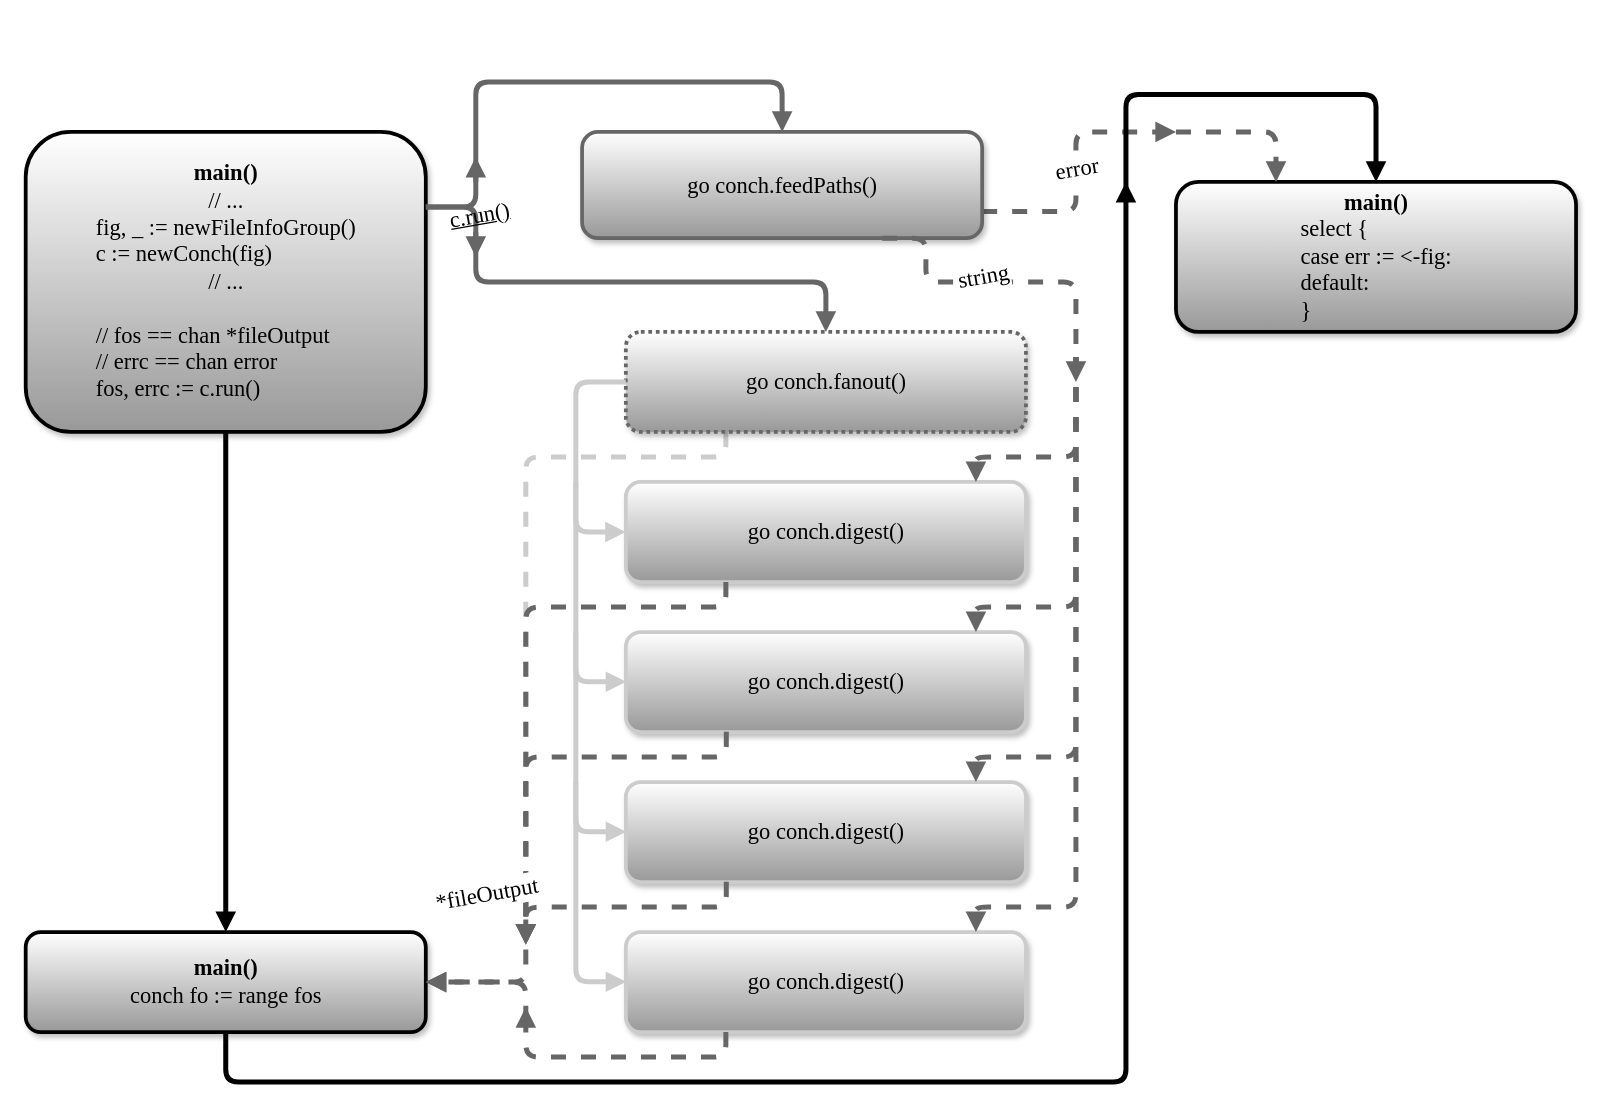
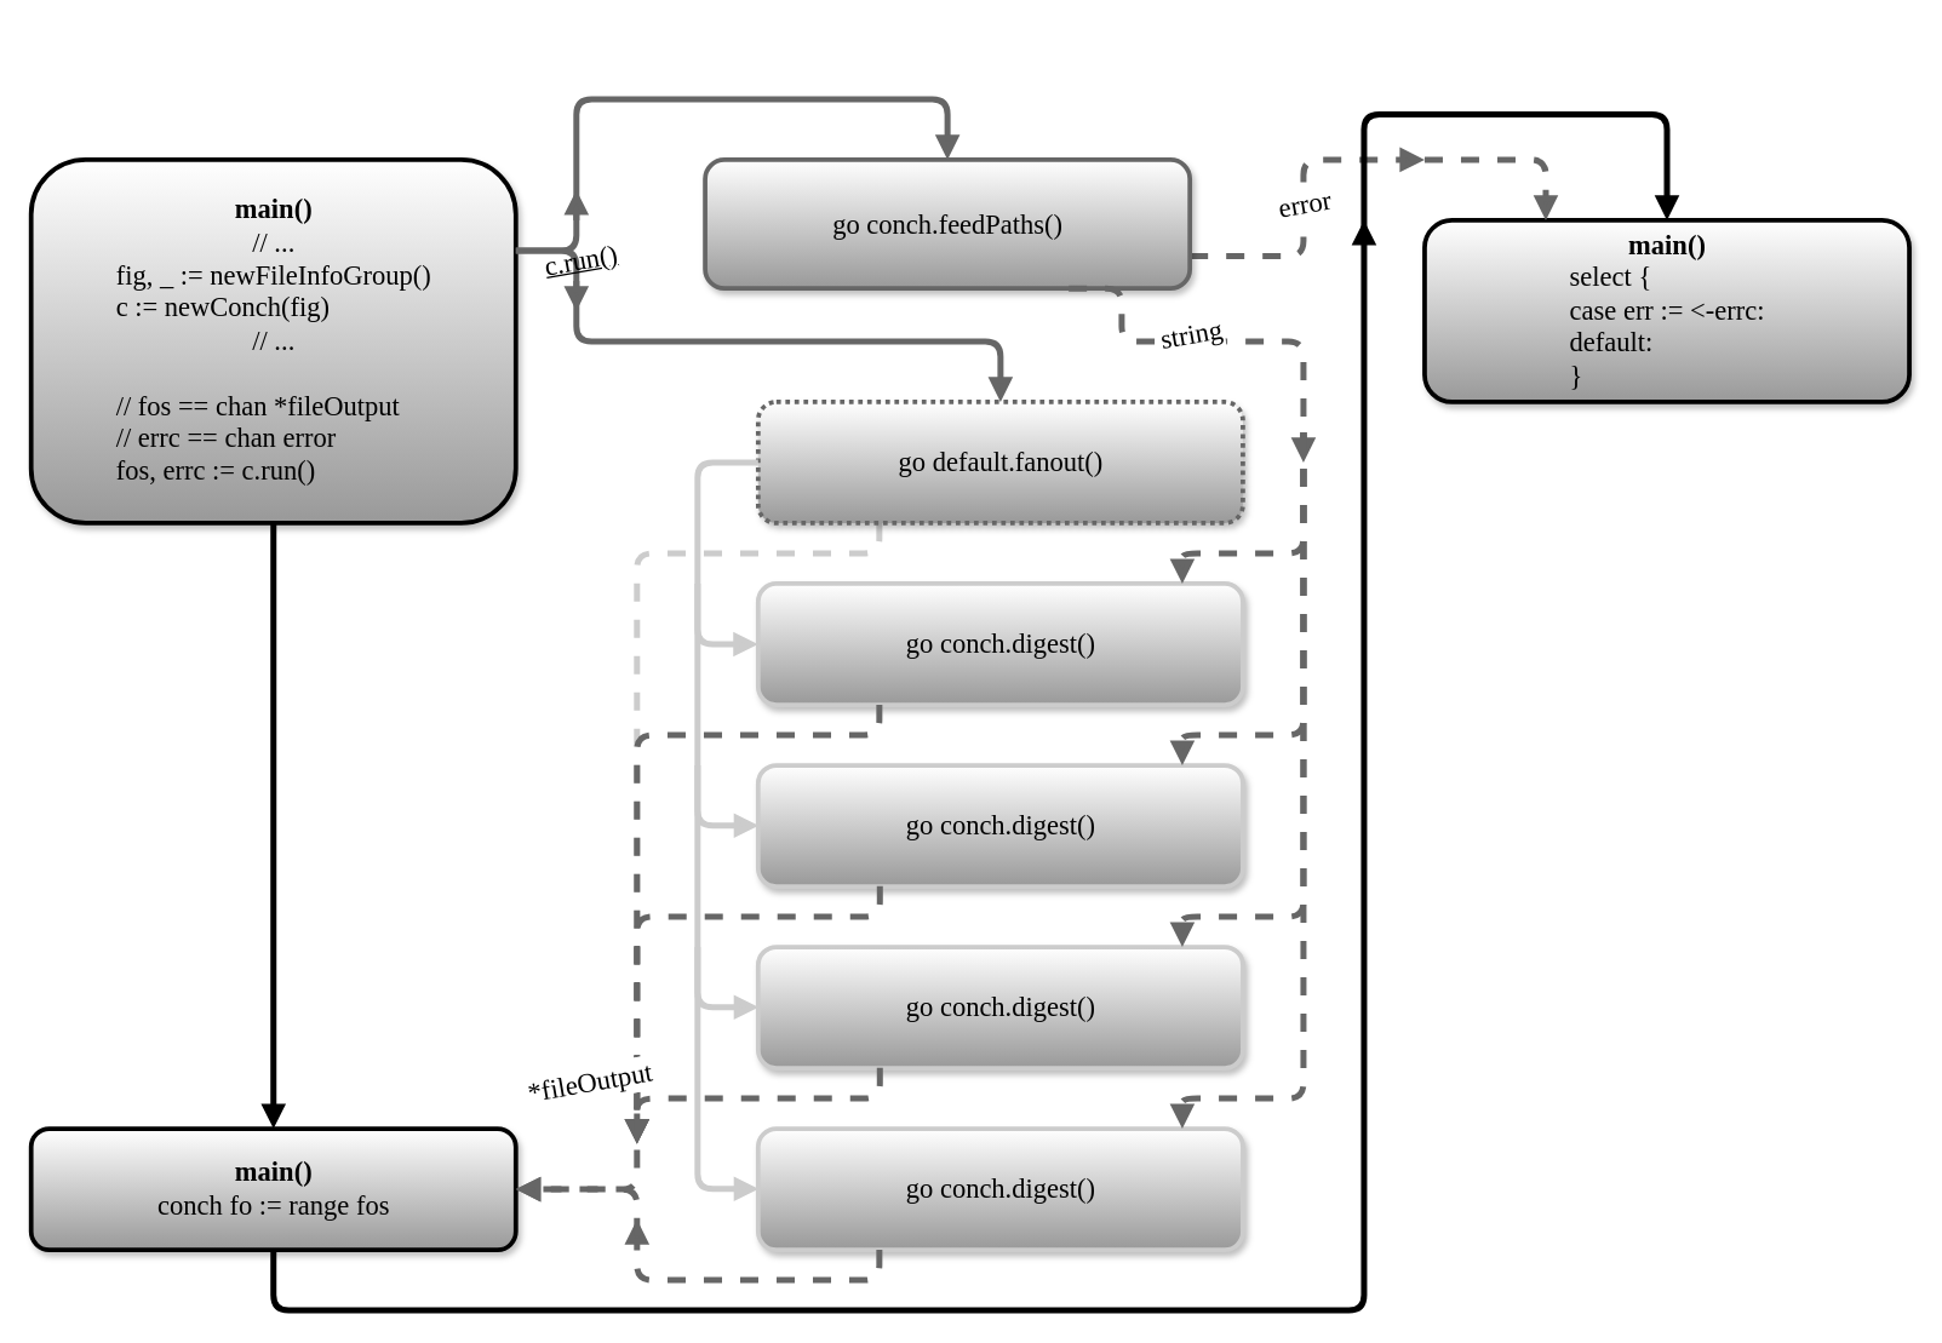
  <mxCell id="0" style=";html=1;" />
  <mxCell id="1" style=";html=1;" parent="0" />
  <mxCell id="2" value="" style="edgeStyle=elbowEdgeStyle;strokeWidth=4;endArrow=block;endFill=1;fontStyle=0;dashed=1;html=1;fontFamily=Lucida Console;fontSize=18;elbow=vertical;exitX=0.25;exitY=1;strokeColor=#CCCCCC;" edge="1" parent="1" source="10"><mxGeometry x="-700" y="60" width="100" height="100" as="geometry"><mxPoint x="590" y="475" as="sourcePoint" /><mxPoint x="420" y="755" as="targetPoint" /><Array as="points"><mxPoint x="510" y="365" /></Array></mxGeometry></mxCell>
  <mxCell id="3" value="" style="edgeStyle=elbowEdgeStyle;strokeWidth=4;endArrow=block;endFill=1;fontStyle=0;dashed=1;html=1;fontFamily=Lucida Console;fontSize=18;strokeColor=#666666;exitX=1;exitY=0.75;" edge="1" parent="1" source="4"><mxGeometry x="-250" y="-309.647" width="100" height="100" as="geometry"><mxPoint x="920" y="105.353" as="sourcePoint" /><mxPoint x="940" y="105" as="targetPoint" /><Array as="points"><mxPoint x="860" y="105" /><mxPoint x="920" y="25.353" /></Array></mxGeometry></mxCell>
  <mxCell id="4" value="go conch.feedPaths()" style="rounded=1;fillColor=#FFFFFF;strokeColor=#666666;shadow=1;gradientColor=#999999;fontStyle=0;html=1;fontFamily=Lucida Console;fontSize=18;strokeWidth=3;" vertex="1" parent="1"><mxGeometry x="465" y="105" width="320" height="85" as="geometry" /></mxCell>
  <mxCell id="5" value="" style="edgeStyle=elbowEdgeStyle;elbow=vertical;strokeWidth=4;endArrow=block;endFill=1;fontStyle=0;html=1;fontFamily=Lucida Console;fontSize=18;entryX=0.5;entryY=0;strokeColor=#666666;" edge="1" parent="1" target="4"><mxGeometry x="230" y="-155" width="100" height="100" as="geometry"><mxPoint x="380" y="145" as="sourcePoint" /><mxPoint x="660" y="60" as="targetPoint" /><Array as="points"><mxPoint x="610" y="65" /><mxPoint x="520" y="25" /><mxPoint x="480" y="20" /></Array></mxGeometry></mxCell>
  <mxCell id="6" value="&lt;div style=&quot;text-align: center&quot;&gt;&lt;span&gt;&lt;b&gt;main()&lt;/b&gt;&lt;/span&gt;&lt;/div&gt;&lt;div style=&quot;text-align: center&quot;&gt;&lt;span&gt;// ...&lt;/span&gt;&lt;/div&gt;&lt;div style=&quot;text-align: left&quot;&gt;fig, _ := newFileInfoGroup()&lt;/div&gt;&lt;div style=&quot;text-align: left&quot;&gt;c := newConch(fig)&lt;/div&gt;&lt;div style=&quot;text-align: center&quot;&gt;// ...&lt;/div&gt;&lt;div style=&quot;text-align: center&quot;&gt;&lt;br&gt;&lt;/div&gt;&lt;div style=&quot;text-align: left&quot;&gt;// fos == chan *fileOutput&lt;/div&gt;&lt;div style=&quot;text-align: left&quot;&gt;// errc == chan error&lt;/div&gt;&lt;div style=&quot;text-align: left&quot;&gt;fos, errc := c.run()&lt;/div&gt;" style="rounded=1;fillColor=#FFFFFF;strokeColor=#000000;shadow=1;gradientColor=#999999;fontStyle=0;html=1;fontFamily=Lucida Console;fontSize=18;strokeWidth=3;align=center;" vertex="1" parent="1"><mxGeometry y="105" width="320" height="240" as="geometry" x="20" /></mxCell>
  <mxCell id="7" value="" style="edgeStyle=elbowEdgeStyle;elbow=vertical;strokeWidth=4;endArrow=block;endFill=1;fontStyle=0;html=1;fontFamily=Lucida Console;fontSize=18;strokeColor=#666666;exitX=1;exitY=0.25;" edge="1" parent="1" source="6"><mxGeometry x="130" y="-40" width="100" height="100" as="geometry"><mxPoint x="340" y="225" as="sourcePoint" /><mxPoint x="380" y="125" as="targetPoint" /><Array as="points"><mxPoint x="360" y="165" /><mxPoint x="380" y="179" /></Array></mxGeometry></mxCell>
  <mxCell id="8" value="&lt;b&gt;main()&lt;/b&gt;&lt;div style=&quot;text-align: left&quot;&gt;conch fo := range fos&lt;/div&gt;" style="rounded=1;fillColor=#FFFFFF;strokeColor=#000000;shadow=1;gradientColor=#999999;fontStyle=0;html=1;fontFamily=Lucida Console;fontSize=18;strokeWidth=3;" vertex="1" parent="1"><mxGeometry y="745" width="320" height="80" as="geometry" x="20" /></mxCell>
  <mxCell id="9" value="" style="edgeStyle=elbowEdgeStyle;elbow=vertical;strokeWidth=4;endArrow=block;endFill=1;fontStyle=0;html=1;fontFamily=Lucida Console;fontSize=18;exitX=0.5;exitY=1;entryX=0.5;entryY=0;" edge="1" parent="1" source="6" target="8"><mxGeometry x="-287" y="15" width="100" height="100" as="geometry"><mxPoint x="180" y="275" as="sourcePoint" /><mxPoint x="180" y="685" as="targetPoint" /><Array as="points"><mxPoint x="170" y="435" /><mxPoint x="180" y="295" /></Array></mxGeometry></mxCell>
- <mxCell id="10" value="go conch.fanout()" style="rounded=1;fillColor=#FFFFFF;strokeColor=#666666;shadow=1;gradientColor=#999999;fontStyle=0;html=1;fontFamily=Lucida Console;fontSize=18;strokeWidth=3;dashed=1;dashPattern=1 1;" vertex="1" parent="1"><mxGeometry x="500" y="265" width="320" height="80" as="geometry" /></mxCell>
+ <mxCell id="10" value="go default.fanout()" style="rounded=1;fillColor=#FFFFFF;strokeColor=#666666;shadow=1;gradientColor=#999999;fontStyle=0;html=1;fontFamily=Lucida Console;fontSize=18;strokeWidth=3;dashed=1;dashPattern=1 1;" vertex="1" parent="1"><mxGeometry x="500" y="265" width="320" height="80" as="geometry" /></mxCell>
  <mxCell id="11" value="" style="edgeStyle=elbowEdgeStyle;elbow=vertical;strokeWidth=4;endArrow=block;endFill=1;fontStyle=0;html=1;fontFamily=Lucida Console;fontSize=18;entryX=0.5;entryY=0;strokeColor=#666666;" edge="1" parent="1" target="10"><mxGeometry x="230" y="45" width="100" height="100" as="geometry"><mxPoint x="380" y="185" as="sourcePoint" /><mxPoint x="660.353" y="260.059" as="targetPoint" /><Array as="points"><mxPoint x="400" y="225" /><mxPoint x="350" y="165" /><mxPoint x="500" y="225" /><mxPoint x="520" y="225" /><mxPoint x="480" y="220" /></Array></mxGeometry></mxCell>
  <mxCell id="12" value="go conch.digest&lt;span&gt;()&lt;/span&gt;" style="rounded=1;fillColor=#FFFFFF;strokeColor=#CCCCCC;shadow=1;gradientColor=#999999;fontStyle=0;html=1;fontFamily=Lucida Console;fontSize=18;strokeWidth=3;" vertex="1" parent="1"><mxGeometry x="500" y="385" width="320" height="80" as="geometry" /></mxCell>
  <mxCell id="13" value="go conch.digest&lt;span&gt;()&lt;/span&gt;" style="rounded=1;fillColor=#FFFFFF;strokeColor=#CCCCCC;shadow=1;gradientColor=#999999;fontStyle=0;html=1;fontFamily=Lucida Console;fontSize=18;strokeWidth=3;" vertex="1" parent="1"><mxGeometry x="500" y="505" width="320" height="80" as="geometry" /></mxCell>
  <mxCell id="14" value="go conch.digest&lt;span&gt;()&lt;/span&gt;" style="rounded=1;fillColor=#FFFFFF;strokeColor=#CCCCCC;shadow=1;gradientColor=#999999;fontStyle=0;html=1;fontFamily=Lucida Console;fontSize=18;strokeWidth=3;" vertex="1" parent="1"><mxGeometry x="500" y="625" width="320" height="80" as="geometry" /></mxCell>
  <mxCell id="15" value="go conch.digest&lt;span&gt;()&lt;/span&gt;" style="rounded=1;fillColor=#FFFFFF;strokeColor=#CCCCCC;shadow=1;gradientColor=#999999;fontStyle=0;html=1;fontFamily=Lucida Console;fontSize=18;strokeWidth=3;" vertex="1" parent="1"><mxGeometry x="500" y="745" width="320" height="80" as="geometry" /></mxCell>
  <mxCell id="16" value="" style="edgeStyle=elbowEdgeStyle;strokeWidth=4;endArrow=block;endFill=1;fontStyle=0;html=1;fontFamily=Lucida Console;fontSize=18;entryX=0;entryY=0.5;strokeColor=#CCCCCC;" edge="1" parent="1" target="12"><mxGeometry x="80" y="375" width="100" height="100" as="geometry"><mxPoint x="500" y="305" as="sourcePoint" /><mxPoint x="490" y="435" as="targetPoint" /><Array as="points"><mxPoint x="460" y="385" /></Array></mxGeometry></mxCell>
  <mxCell id="17" value="" style="edgeStyle=elbowEdgeStyle;strokeWidth=4;endArrow=block;endFill=1;fontStyle=0;html=1;fontFamily=Lucida Console;fontSize=18;entryX=0;entryY=0.5;strokeColor=#CCCCCC;" edge="1" parent="1"><mxGeometry x="80" y="495" width="100" height="100" as="geometry"><mxPoint x="460" y="385" as="sourcePoint" /><mxPoint x="500.353" y="544.765" as="targetPoint" /><Array as="points"><mxPoint x="460" y="505" /></Array></mxGeometry></mxCell>
  <mxCell id="18" value="" style="edgeStyle=elbowEdgeStyle;strokeWidth=4;endArrow=block;endFill=1;fontStyle=0;html=1;fontFamily=Lucida Console;fontSize=18;entryX=0;entryY=0.5;strokeColor=#CCCCCC;" edge="1" parent="1"><mxGeometry x="80" y="615" width="100" height="100" as="geometry"><mxPoint x="460" y="505" as="sourcePoint" /><mxPoint x="500.353" y="664.765" as="targetPoint" /><Array as="points"><mxPoint x="460" y="625" /></Array></mxGeometry></mxCell>
  <mxCell id="19" value="" style="edgeStyle=elbowEdgeStyle;strokeWidth=4;endArrow=block;endFill=1;fontStyle=0;html=1;fontFamily=Lucida Console;fontSize=18;entryX=0;entryY=0.5;strokeColor=#CCCCCC;" edge="1" parent="1"><mxGeometry x="80" y="735" width="100" height="100" as="geometry"><mxPoint x="460" y="625" as="sourcePoint" /><mxPoint x="500.353" y="784.765" as="targetPoint" /><Array as="points"><mxPoint x="460" y="745" /></Array></mxGeometry></mxCell>
  <mxCell id="20" value="" style="edgeStyle=orthogonalEdgeStyle;strokeWidth=4;endArrow=block;endFill=1;fontStyle=0;dashed=1;html=1;fontFamily=Lucida Console;fontSize=18;strokeColor=#666666;exitX=0.75;exitY=1;" edge="1" parent="1" source="4"><mxGeometry x="-270" y="-50" width="100" height="100" as="geometry"><mxPoint x="760" y="225" as="sourcePoint" /><mxPoint x="860" y="305" as="targetPoint" /><Array as="points"><mxPoint x="740" y="225" /><mxPoint x="860" y="225" /></Array></mxGeometry></mxCell>
  <mxCell id="21" value="" style="edgeStyle=elbowEdgeStyle;strokeWidth=4;endArrow=block;endFill=1;fontStyle=0;dashed=1;html=1;fontFamily=Lucida Console;fontSize=18;elbow=vertical;exitX=0.25;exitY=1;strokeColor=#666666;" edge="1" parent="1" source="12"><mxGeometry x="-710" y="50" width="100" height="100" as="geometry"><mxPoint x="380" y="245" as="sourcePoint" /><mxPoint x="420" y="755" as="targetPoint" /><Array as="points"><mxPoint x="500" y="485" /></Array></mxGeometry></mxCell>
  <mxCell id="22" value="" style="edgeStyle=elbowEdgeStyle;strokeWidth=4;endArrow=block;endFill=1;fontStyle=0;dashed=1;html=1;fontFamily=Lucida Console;fontSize=18;elbow=vertical;exitX=0.25;exitY=1;strokeColor=#666666;" edge="1" parent="1"><mxGeometry x="-710" y="290" width="100" height="100" as="geometry"><mxPoint x="580.353" y="584.765" as="sourcePoint" /><mxPoint x="420" y="755" as="targetPoint" /><Array as="points"><mxPoint x="420" y="605" /></Array></mxGeometry></mxCell>
  <mxCell id="23" value="" style="edgeStyle=elbowEdgeStyle;strokeWidth=4;endArrow=block;endFill=1;fontStyle=0;dashed=1;html=1;fontFamily=Lucida Console;fontSize=18;elbow=vertical;exitX=0.25;exitY=1;strokeColor=#666666;" edge="1" parent="1"><mxGeometry x="-710" y="410" width="100" height="100" as="geometry"><mxPoint x="580.353" y="704.765" as="sourcePoint" /><mxPoint x="420" y="755" as="targetPoint" /><Array as="points"><mxPoint x="420" y="725" /></Array></mxGeometry></mxCell>
  <mxCell id="24" value="" style="edgeStyle=elbowEdgeStyle;strokeWidth=4;endArrow=block;endFill=1;fontStyle=0;dashed=1;html=1;fontFamily=Lucida Console;fontSize=18;strokeColor=#666666;" edge="1" parent="1"><mxGeometry x="-750" y="320" width="100" height="100" as="geometry"><mxPoint x="420" y="735" as="sourcePoint" /><mxPoint x="340" y="785" as="targetPoint" /><Array as="points"><mxPoint x="420" y="655" /></Array></mxGeometry></mxCell>
  <mxCell id="25" value="" style="edgeStyle=elbowEdgeStyle;strokeWidth=4;endArrow=block;endFill=1;fontStyle=0;dashed=1;html=1;fontFamily=Lucida Console;fontSize=18;elbow=vertical;strokeColor=#666666;" edge="1" parent="1"><mxGeometry x="-350" y="-320" width="100" height="100" as="geometry"><mxPoint x="860" y="285" as="sourcePoint" /><mxPoint x="780" y="385" as="targetPoint" /><Array as="points"><mxPoint x="860" y="365" /></Array></mxGeometry></mxCell>
  <mxCell id="26" value="" style="edgeStyle=elbowEdgeStyle;strokeWidth=4;endArrow=block;endFill=1;fontStyle=0;dashed=1;html=1;fontFamily=Lucida Console;fontSize=18;elbow=vertical;strokeColor=#666666;" edge="1" parent="1"><mxGeometry x="-350" y="-200" width="100" height="100" as="geometry"><mxPoint x="860" y="285" as="sourcePoint" /><mxPoint x="780" y="505" as="targetPoint" /><Array as="points"><mxPoint x="860" y="485" /></Array></mxGeometry></mxCell>
  <mxCell id="27" value="" style="edgeStyle=elbowEdgeStyle;strokeWidth=4;endArrow=block;endFill=1;fontStyle=0;dashed=1;html=1;fontFamily=Lucida Console;fontSize=18;elbow=vertical;strokeColor=#666666;" edge="1" parent="1"><mxGeometry x="-350" y="-80" width="100" height="100" as="geometry"><mxPoint x="860" y="285" as="sourcePoint" /><mxPoint x="780" y="625" as="targetPoint" /><Array as="points"><mxPoint x="860" y="605" /></Array></mxGeometry></mxCell>
  <mxCell id="28" value="" style="edgeStyle=elbowEdgeStyle;strokeWidth=4;endArrow=block;endFill=1;fontStyle=0;dashed=1;html=1;fontFamily=Lucida Console;fontSize=18;elbow=vertical;strokeColor=#666666;" edge="1" parent="1"><mxGeometry x="-350" y="40" width="100" height="100" as="geometry"><mxPoint x="860" y="285" as="sourcePoint" /><mxPoint x="780" y="745" as="targetPoint" /><Array as="points"><mxPoint x="860" y="725" /></Array></mxGeometry></mxCell>
- <mxCell id="29" value="&lt;b&gt;main()&lt;/b&gt;&lt;div style=&quot;text-align: left&quot;&gt;select {&lt;/div&gt;&lt;div style=&quot;text-align: left&quot;&gt;case err := &amp;lt;-fig:&lt;/div&gt;&lt;div style=&quot;text-align: left&quot;&gt;default:&lt;/div&gt;&lt;div style=&quot;text-align: left&quot;&gt;}&lt;/div&gt;" style="rounded=1;fillColor=#FFFFFF;strokeColor=#000000;shadow=1;gradientColor=#999999;fontStyle=0;html=1;fontFamily=Lucida Console;fontSize=18;strokeWidth=3;" vertex="1" parent="1"><mxGeometry x="940" y="145" width="320" height="120" as="geometry" /></mxCell>
+ <mxCell id="29" value="&lt;b&gt;main()&lt;/b&gt;&lt;div style=&quot;text-align: left&quot;&gt;select {&lt;/div&gt;&lt;div style=&quot;text-align: left&quot;&gt;case err := &amp;lt;-errc:&lt;/div&gt;&lt;div style=&quot;text-align: left&quot;&gt;default:&lt;/div&gt;&lt;div style=&quot;text-align: left&quot;&gt;}&lt;/div&gt;" style="rounded=1;fillColor=#FFFFFF;strokeColor=#000000;shadow=1;gradientColor=#999999;fontStyle=0;html=1;fontFamily=Lucida Console;fontSize=18;strokeWidth=3;" vertex="1" parent="1"><mxGeometry x="940" y="145" width="320" height="120" as="geometry" /></mxCell>
  <mxCell id="30" value="" style="edgeStyle=elbowEdgeStyle;elbow=vertical;strokeWidth=4;endArrow=block;endFill=1;fontStyle=0;html=1;fontFamily=Lucida Console;fontSize=18;exitX=0.5;exitY=1;" edge="1" parent="1" source="8"><mxGeometry x="220" y="685" width="100" height="100" as="geometry"><mxPoint x="330" y="865" as="sourcePoint" /><mxPoint x="900" y="145" as="targetPoint" /><Array as="points"><mxPoint x="490" y="865" /><mxPoint x="510" y="865" /><mxPoint x="470" y="860" /></Array></mxGeometry></mxCell>
  <mxCell id="31" value="" style="edgeStyle=elbowEdgeStyle;elbow=vertical;strokeWidth=4;endArrow=block;endFill=1;fontStyle=0;html=1;fontFamily=Lucida Console;fontSize=18;" edge="1" parent="1"><mxGeometry x="750" y="-145" width="100" height="100" as="geometry"><mxPoint x="900" y="155" as="sourcePoint" /><mxPoint x="1100" y="145" as="targetPoint" /><Array as="points"><mxPoint x="1130" y="75" /><mxPoint x="1040" y="35" /><mxPoint x="1000" y="30" /></Array></mxGeometry></mxCell>
  <mxCell id="32" value="" style="edgeStyle=elbowEdgeStyle;strokeWidth=4;endArrow=block;endFill=1;fontStyle=0;dashed=1;html=1;fontFamily=Lucida Console;fontSize=18;strokeColor=#666666;elbow=vertical;entryX=0.25;entryY=0;" edge="1" parent="1" target="29"><mxGeometry x="-410" y="-440" width="100" height="100" as="geometry"><mxPoint x="940" y="105" as="sourcePoint" /><mxPoint x="980" y="115" as="targetPoint" /><Array as="points"><mxPoint x="1000" y="105" /><mxPoint x="1000" y="105" /></Array></mxGeometry></mxCell>
  <mxCell id="33" value="error" style="text;html=1;resizable=0;points=[];align=center;verticalAlign=middle;labelBackgroundColor=#ffffff;fontSize=18;fontFamily=Lucida Console;labelBorderColor=#FFFFFF;spacingTop=0;spacingLeft=0;spacing=2;spacingBottom=0;spacingRight=0;rotation=350;" vertex="1" connectable="0" parent="32"><mxGeometry relative="1" as="geometry"><mxPoint x="-140" y="30" as="offset" /></mxGeometry></mxCell>
  <mxCell id="34" value="string" style="text;html=1;resizable=0;points=[];align=center;verticalAlign=middle;labelBackgroundColor=#ffffff;fontSize=18;fontFamily=Lucida Console;labelBorderColor=#FFFFFF;spacingTop=0;spacingLeft=0;spacing=2;spacingBottom=0;spacingRight=0;rotation=350;" vertex="1" connectable="0" parent="1"><mxGeometry x="820.294" y="215.412" as="geometry"><mxPoint x="-35" y="-1" as="offset" /></mxGeometry></mxCell>
  <mxCell id="35" value="*&lt;span&gt;fileOutput&lt;/span&gt;" style="text;html=1;resizable=0;points=[];align=center;verticalAlign=middle;labelBackgroundColor=#ffffff;fontSize=18;fontFamily=Lucida Console;labelBorderColor=#FFFFFF;spacingTop=0;spacingLeft=0;spacing=2;spacingBottom=0;spacingRight=0;rotation=350;" vertex="1" connectable="0" parent="1"><mxGeometry x="430.294" y="705.412" as="geometry"><mxPoint x="-43" y="2" as="offset" /></mxGeometry></mxCell>
  <mxCell id="36" value="" style="edgeStyle=elbowEdgeStyle;strokeWidth=4;endArrow=block;endFill=1;fontStyle=0;dashed=1;html=1;fontFamily=Lucida Console;fontSize=18;elbow=vertical;exitX=0.25;exitY=1;strokeColor=#666666;" edge="1" parent="1" source="15"><mxGeometry x="-710" y="510" width="100" height="100" as="geometry"><mxPoint x="580.353" y="804.765" as="sourcePoint" /><mxPoint x="420" y="805" as="targetPoint" /><Array as="points"><mxPoint x="480" y="845" /><mxPoint x="420" y="825" /></Array></mxGeometry></mxCell>
  <mxCell id="37" value="" style="edgeStyle=elbowEdgeStyle;strokeWidth=4;endArrow=block;endFill=1;fontStyle=0;dashed=1;html=1;fontFamily=Lucida Console;fontSize=18;strokeColor=#666666;entryX=1;entryY=0.5;" edge="1" parent="1" target="8"><mxGeometry x="-790" y="130" width="100" height="100" as="geometry"><mxPoint x="420" y="816" as="sourcePoint" /><mxPoint x="300" y="595" as="targetPoint" /><Array as="points"><mxPoint x="420" y="795" /></Array></mxGeometry></mxCell>
  <mxCell id="38" value="" style="edgeStyle=elbowEdgeStyle;elbow=vertical;strokeWidth=4;endArrow=block;endFill=1;fontStyle=0;html=1;fontFamily=Lucida Console;fontSize=18;strokeColor=#666666;exitX=1;exitY=0.25;" edge="1" parent="1" source="6"><mxGeometry x="140" y="-30" width="100" height="100" as="geometry"><mxPoint x="350" y="175" as="sourcePoint" /><mxPoint x="380" y="205" as="targetPoint" /><Array as="points"><mxPoint x="380" y="165" /><mxPoint x="390" y="189" /></Array></mxGeometry></mxCell>
  <mxCell id="39" value="c.run()" style="text;html=1;resizable=0;points=[];align=center;verticalAlign=middle;labelBackgroundColor=none;fontSize=18;fontFamily=Lucida Console;labelBorderColor=none;spacingTop=0;spacingLeft=0;spacing=2;spacingBottom=0;spacingRight=0;rotation=350;fontStyle=4" vertex="1" connectable="0" parent="1"><mxGeometry x="417.294" y="166.412" as="geometry"><mxPoint x="-35" y="-1" as="offset" /></mxGeometry></mxCell>
